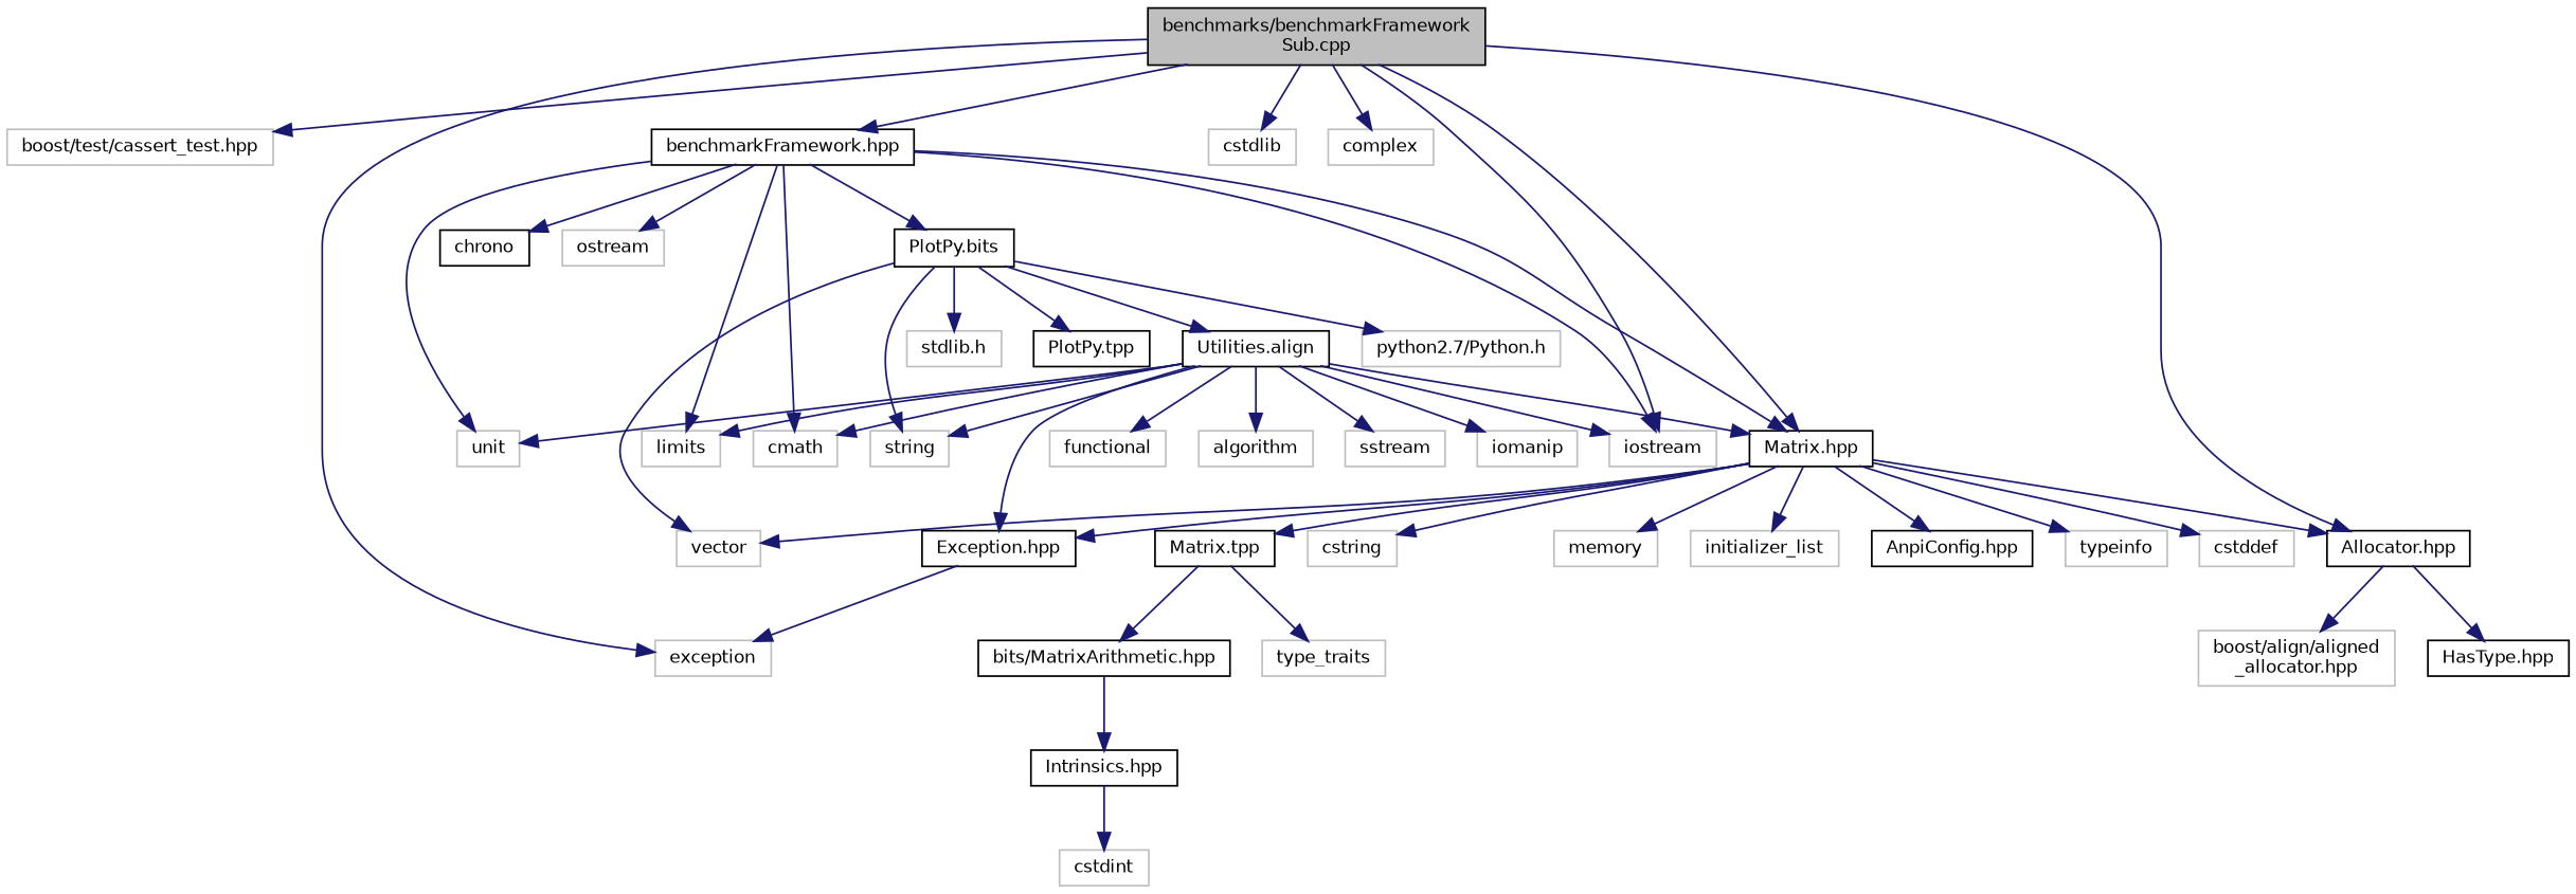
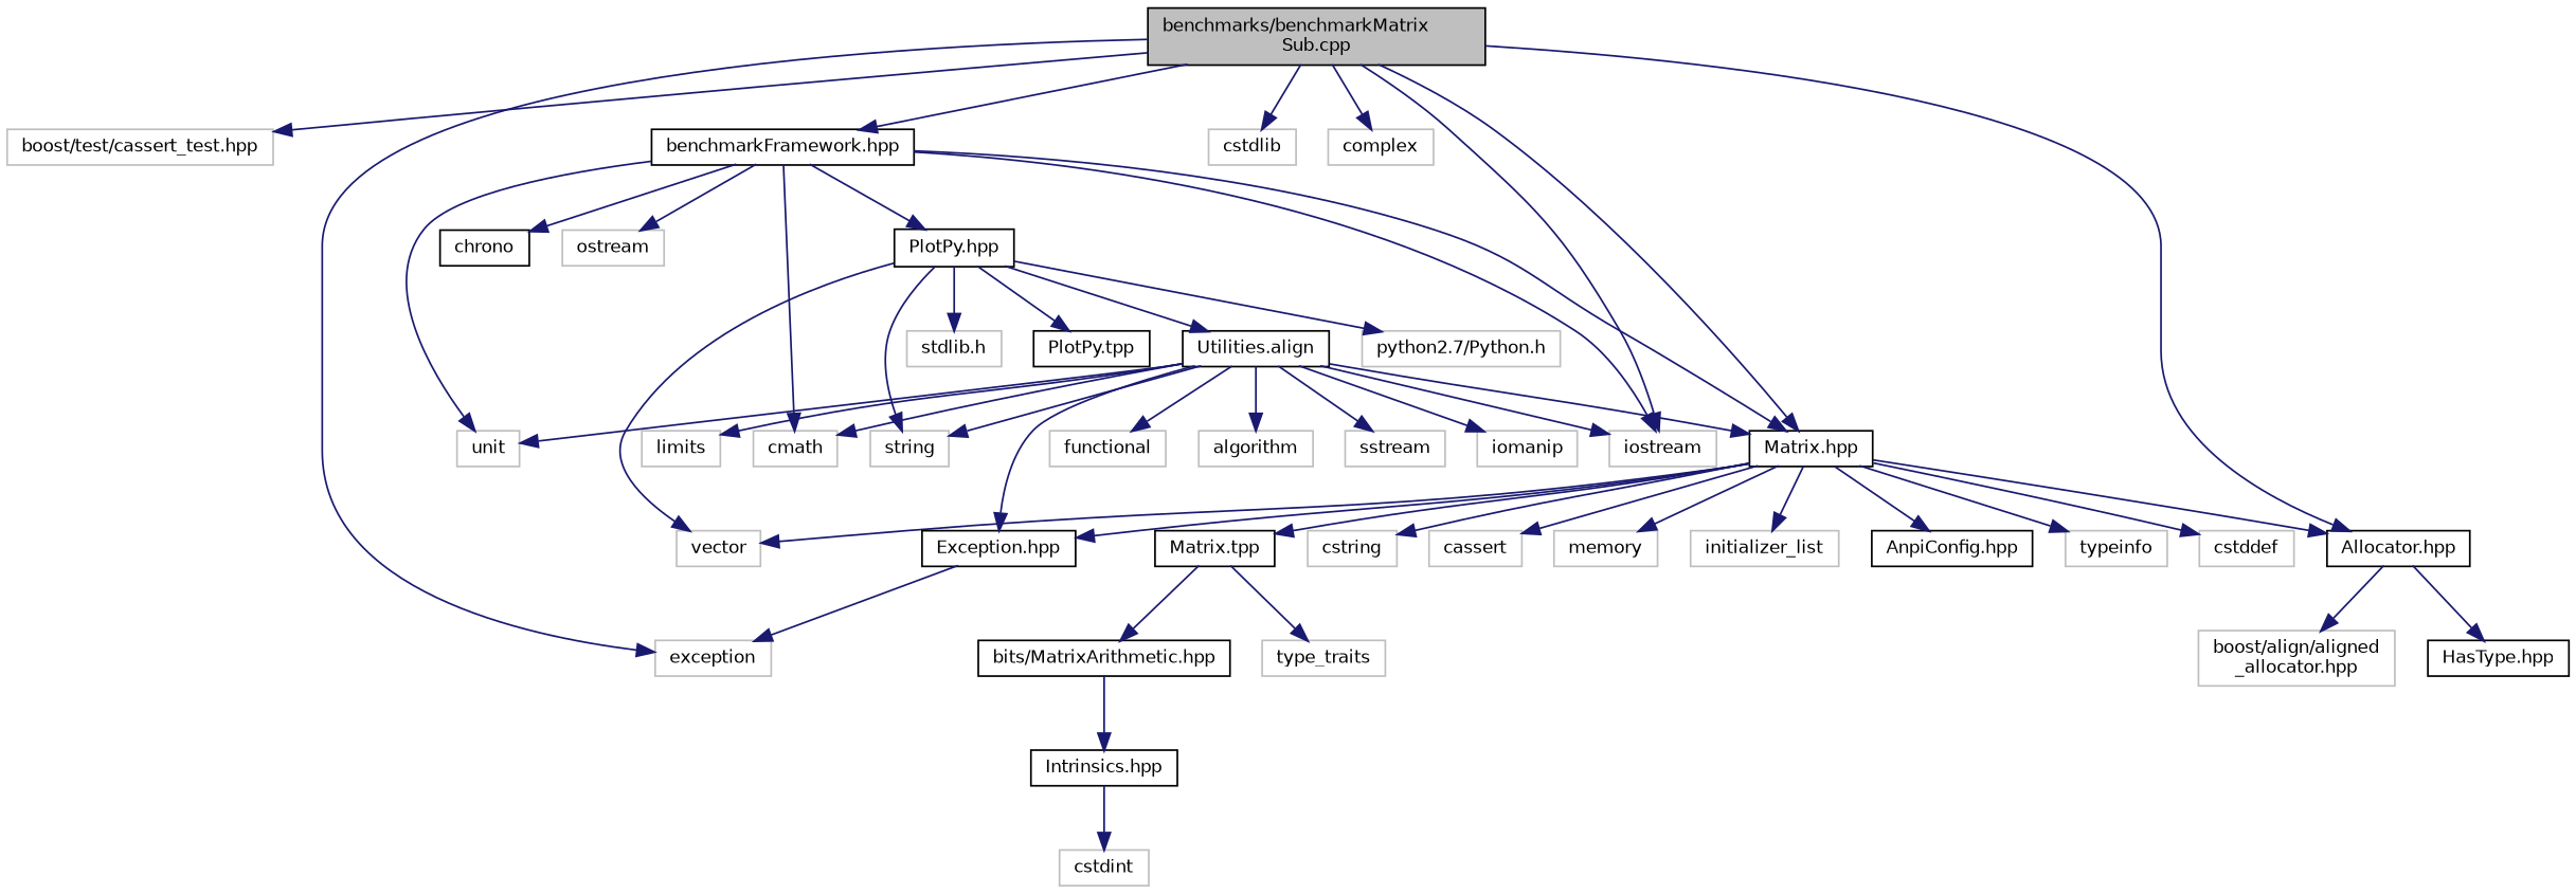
  digraph {
    node [color=grey75 fillcolor=white fontname=Helvetica fontsize=10 shape=record style=filled]
    edge [color=midnightblue fontname=Helvetica fontsize=10 labelfontname=Helvetica labelfontsize=10 style=solid]
-   n1 [color=black fillcolor=grey75 fontcolor=black height=0.2 label="benchmarks/benchmarkFramework\lSub.cpp" width=0.4]
+   n1 [color=black fillcolor=grey75 fontcolor=black height=0.2 label="benchmarks/benchmarkMatrix\lSub.cpp" width=0.4]
    n2 [height=0.2 label="boost/test/cassert_test.hpp" width=0.4]
    n3 [height=0.2 label=iostream width=0.4]
    n4 [height=0.2 label=exception width=0.4]
    n5 [height=0.2 label=cstdlib width=0.4]
    n6 [height=0.2 label=complex width=0.4]
    n7 [color=black height=0.2 label="benchmarkFramework.hpp" width=0.4]
    n8 [color=black height=0.2 label="Matrix.hpp" width=0.4]
    n9 [color=black height=0.2 label="Allocator.hpp" width=0.4]
    n10 [color=black height=0.2 label=chrono width=0.4]
    n11 [height=0.2 label=ostream width=0.4]
    n12 [height=0.2 label=unit width=0.4]
    n13 [height=0.2 label=limits width=0.4]
    n14 [height=0.2 label=cmath width=0.4]
-   n15 [color=black height=0.2 label="PlotPy.bits" width=0.4]
+   n15 [color=black height=0.2 label="PlotPy.hpp" width=0.4]
    n16 [height=0.2 label=cstddef width=0.4]
    n17 [height=0.2 label=cstring width=0.4]
+   n18 [height=0.2 label=cassert width=0.4]
    n19 [height=0.2 label=memory width=0.4]
    n20 [height=0.2 label=vector width=0.4]
    n21 [height=0.2 label=initializer_list width=0.4]
    n22 [color=black height=0.2 label="AnpiConfig.hpp" width=0.4]
    n23 [color=black height=0.2 label="Exception.hpp" width=0.4]
    n24 [height=0.2 label=typeinfo width=0.4]
    n25 [color=black height=0.2 label="Matrix.tpp" width=0.4]
    n26 [height=0.2 label="boost/align/aligned\l_allocator.hpp" width=0.4]
    n27 [color=black height=0.2 label="HasType.hpp" width=0.4]
    n28 [height=0.2 label="python2.7/Python.h" width=0.4]
    n29 [height=0.2 label="stdlib.h" width=0.4]
    n30 [height=0.2 label=string width=0.4]
    n31 [color=black height=0.2 label="Utilities.align" width=0.4]
    n32 [color=black height=0.2 label="PlotPy.tpp" width=0.4]
    n33 [color=black height=0.2 label="bits/MatrixArithmetic.hpp" width=0.4]
    n34 [height=0.2 label=type_traits width=0.4]
    n35 [color=black height=0.2 label="Intrinsics.hpp" width=0.4]
    n36 [height=0.2 label=cstdint width=0.4]
    n37 [height=0.2 label=functional width=0.4]
    n38 [height=0.2 label=algorithm width=0.4]
    n39 [height=0.2 label=sstream width=0.4]
    n40 [height=0.2 label=iomanip width=0.4]
    n1 -> n2
    n1 -> n3
    n1 -> n4
    n1 -> n5
    n1 -> n6
    n1 -> n7
    n1 -> n8
    n1 -> n9
    n7 -> n3
    n7 -> n8
    n7 -> n10
    n7 -> n11
    n7 -> n12
-   n7 -> n13
    n7 -> n14
    n7 -> n15
    n8 -> n9
    n8 -> n16
    n8 -> n17
+   n8 -> n18
    n8 -> n19
    n8 -> n20
    n8 -> n21
    n8 -> n22
    n8 -> n23
    n8 -> n24
    n8 -> n25
    n9 -> n26
    n9 -> n27
    n15 -> n20
    n15 -> n28
    n15 -> n29
    n15 -> n30
    n15 -> n31
    n15 -> n32
    n23 -> n4
    n25 -> n33
    n25 -> n34
    n31 -> n3
    n31 -> n8
    n31 -> n12
    n31 -> n13
    n31 -> n14
    n31 -> n23
    n31 -> n30
    n31 -> n37
    n31 -> n38
    n31 -> n39
    n31 -> n40
    n33 -> n35
    n35 -> n36
  }
